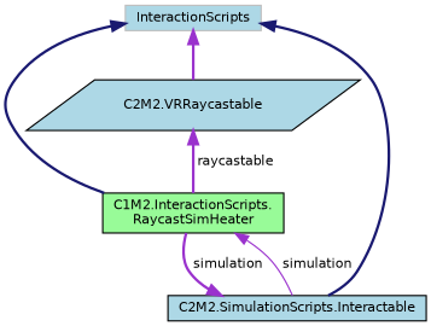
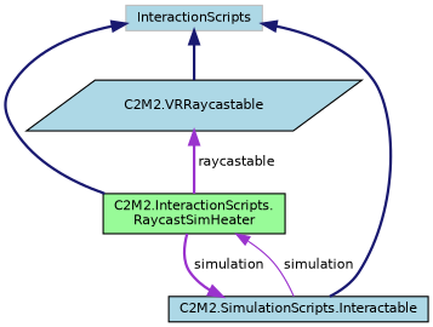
  digraph {
    node [color=black fillcolor=lightblue fontname=Helvetica fontsize=10 shape=box style=filled]
    edge [color=darkorchid3 dir=back fontname=Helvetica fontsize=10 labelfontname=Helvetica labelfontsize=10 style=bold]
-   n1 [fillcolor=palegreen fontcolor=black height=0.2 label="C1M2.InteractionScripts.\lRaycastSimHeater" width=0.4]
+   n1 [fillcolor=palegreen fontcolor=black height=0.2 label="C2M2.InteractionScripts.\lRaycastSimHeater" width=0.4]
    n2 [height=0.2 label="C2M2.SimulationScripts.Interactable" width=0.4]
    n3 [color=grey75 height=0.2 label=InteractionScripts width=0.4]
    n4 [height=0.2 label="C2M2.VRRaycastable" shape=parallelogram width=0.4]
    n1 -> n2 [label=" simulation" style=solid]
    n2 -> n1 [label=" simulation"]
    n3 -> n1 [color=midnightblue]
    n3 -> n2 [color=midnightblue]
-   n3 -> n4
+   n3 -> n4 [color=midnightblue]
    n4 -> n1 [label=" raycastable"]
  }
